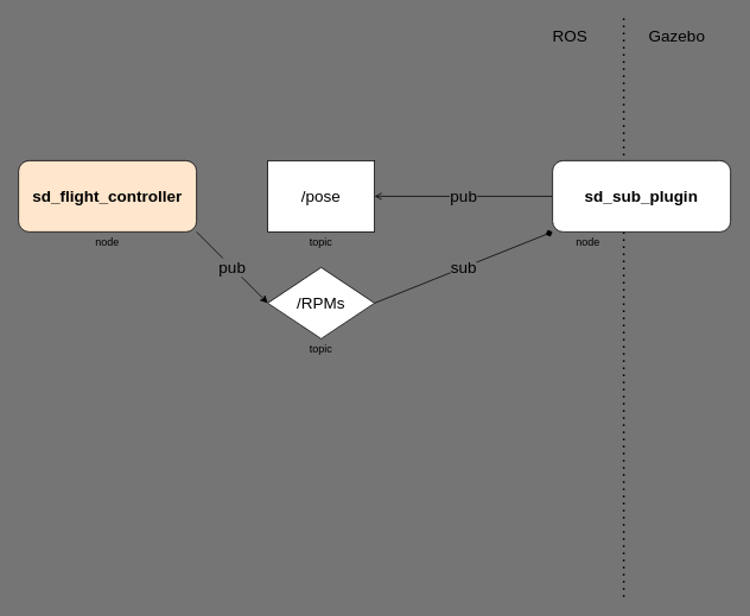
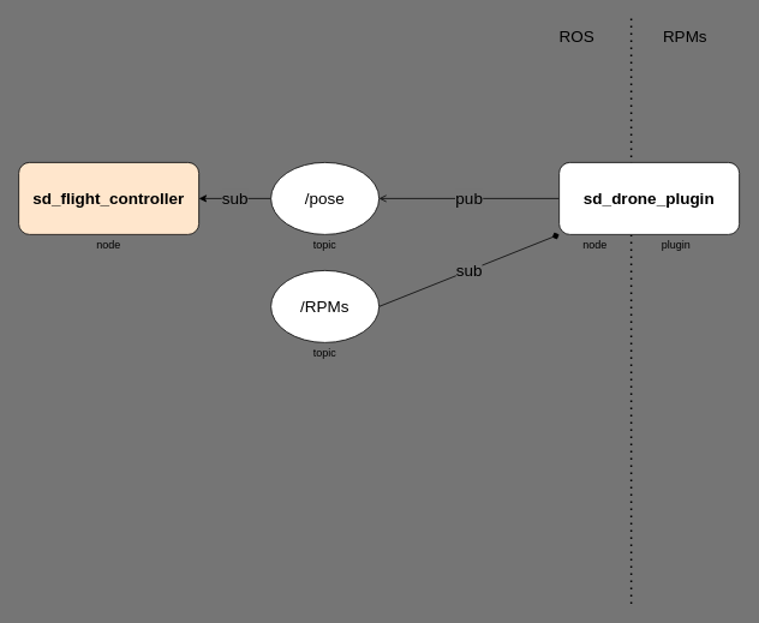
  <mxCell id="0" />
  <mxCell id="1" parent="0" />
  <mxCell id="2" value="pub" style="edgeStyle=none;html=1;entryX=1;entryY=0.5;entryDx=0;entryDy=0;fontSize=18;labelBackgroundColor=#757575;endArrow=open;" parent="1" source="17" target="6" edge="1"><mxGeometry relative="1" as="geometry" /></mxCell>
- <mxCell id="3" value="Gazebo" style="text;html=1;strokeColor=none;fillColor=none;align=center;verticalAlign=middle;whiteSpace=wrap;rounded=0;fontSize=18;" parent="1" vertex="1"><mxGeometry x="700" y="20" width="120" height="40" as="geometry" /></mxCell>
+ <mxCell id="3" value="RPMs" style="text;html=1;strokeColor=none;fillColor=none;align=center;verticalAlign=middle;whiteSpace=wrap;rounded=0;fontSize=18;" parent="1" vertex="1"><mxGeometry x="700" y="20" width="120" height="40" as="geometry" /></mxCell>
  <mxCell id="4" value="ROS" style="text;html=1;strokeColor=none;fillColor=none;align=center;verticalAlign=middle;whiteSpace=wrap;rounded=0;fontSize=18;" parent="1" vertex="1"><mxGeometry x="580" y="20" width="120" height="40" as="geometry" /></mxCell>
- <mxCell id="6" value="/pose" style="whiteSpace=wrap;html=1;fontSize=18;rounded=0;" parent="1" vertex="1"><mxGeometry x="300" y="180" width="120" height="80" as="geometry" /></mxCell>
+ <mxCell id="5" value="sub" style="edgeStyle=none;html=1;entryX=1;entryY=0.5;entryDx=0;entryDy=0;fontSize=18;labelBackgroundColor=#757575;" parent="1" source="6" target="10" edge="1"><mxGeometry relative="1" as="geometry" /></mxCell>
+ <mxCell id="6" value="/pose" style="ellipse;whiteSpace=wrap;html=1;fontSize=18;" parent="1" vertex="1"><mxGeometry x="300" y="180" width="120" height="80" as="geometry" /></mxCell>
  <mxCell id="7" value="sub" style="edgeStyle=none;html=1;exitX=1;exitY=0.5;exitDx=0;exitDy=0;entryX=0;entryY=1;entryDx=0;entryDy=0;fontSize=18;labelBackgroundColor=#757575;endArrow=diamond;" parent="1" source="8" target="17" edge="1"><mxGeometry relative="1" as="geometry" /></mxCell>
- <mxCell id="8" value="/RPMs" style="rhombus;whiteSpace=wrap;html=1;fontSize=18;" parent="1" vertex="1"><mxGeometry x="300" y="300" width="120" height="80" as="geometry" /></mxCell>
- <mxCell id="9" value="pub" style="edgeStyle=none;html=1;exitX=1;exitY=1;exitDx=0;exitDy=0;entryX=0;entryY=0.5;entryDx=0;entryDy=0;fontSize=18;labelBackgroundColor=#757575;" parent="1" source="10" target="8" edge="1"><mxGeometry relative="1" as="geometry" /></mxCell>
+ <mxCell id="8" value="/RPMs" style="ellipse;whiteSpace=wrap;html=1;fontSize=18;" parent="1" vertex="1"><mxGeometry x="300" y="300" width="120" height="80" as="geometry" /></mxCell>
  <mxCell id="10" value="&lt;font style=&quot;font-size: 18px&quot;&gt;&lt;b&gt;sd_flight_controller&lt;/b&gt;&lt;/font&gt;" style="rounded=1;whiteSpace=wrap;html=1;glass=0;shadow=0;sketch=0;fillColor=#ffe6cc;" parent="1" vertex="1"><mxGeometry x="20" y="180" width="200" height="80" as="geometry" /></mxCell>
  <mxCell id="11" value="" style="endArrow=none;dashed=1;html=1;dashPattern=1 3;strokeWidth=2;fontSize=18;" parent="1" edge="1"><mxGeometry width="50" height="50" relative="1" as="geometry"><mxPoint x="700" y="670" as="sourcePoint" /><mxPoint x="700" y="20" as="targetPoint" /></mxGeometry></mxCell>
  <mxCell id="12" value="&lt;font style=&quot;font-size: 12px&quot;&gt;node&lt;/font&gt;" style="text;html=1;strokeColor=none;fillColor=none;align=center;verticalAlign=middle;whiteSpace=wrap;rounded=0;fontSize=18;" parent="1" vertex="1"><mxGeometry x="630" y="260" width="60" height="20" as="geometry" /></mxCell>
+ <mxCell id="13" value="&lt;font style=&quot;font-size: 12px&quot;&gt;plugin&lt;/font&gt;" style="text;html=1;strokeColor=none;fillColor=none;align=center;verticalAlign=middle;whiteSpace=wrap;rounded=0;fontSize=18;" parent="1" vertex="1"><mxGeometry x="720" y="260" width="60" height="20" as="geometry" /></mxCell>
  <mxCell id="14" value="&lt;font style=&quot;font-size: 12px&quot;&gt;topic&lt;/font&gt;" style="text;html=1;strokeColor=none;fillColor=none;align=center;verticalAlign=middle;whiteSpace=wrap;rounded=0;fontSize=18;" parent="1" vertex="1"><mxGeometry x="330" y="380" width="60" height="20" as="geometry" /></mxCell>
  <mxCell id="15" value="&lt;font style=&quot;font-size: 12px&quot;&gt;topic&lt;/font&gt;" style="text;html=1;strokeColor=none;fillColor=none;align=center;verticalAlign=middle;whiteSpace=wrap;rounded=0;fontSize=18;" parent="1" vertex="1"><mxGeometry x="330" y="260" width="60" height="20" as="geometry" /></mxCell>
  <mxCell id="16" value="&lt;font style=&quot;font-size: 12px&quot;&gt;node&lt;/font&gt;" style="text;html=1;strokeColor=none;fillColor=none;align=center;verticalAlign=middle;whiteSpace=wrap;rounded=0;fontSize=18;" parent="1" vertex="1"><mxGeometry x="90" y="260" width="60" height="20" as="geometry" /></mxCell>
- <mxCell id="17" value="&lt;font style=&quot;font-size: 18px&quot;&gt;&lt;b&gt;sd_sub_plugin&lt;/b&gt;&lt;/font&gt;" style="rounded=1;whiteSpace=wrap;html=1;absoluteArcSize=0;noLabel=0;portConstraintRotation=0;autosize=0;fixDash=0;dropTarget=0;collapsible=0;gradientColor=none;glass=0;shadow=0;sketch=0;" parent="1" vertex="1"><mxGeometry x="620" y="180" width="200" height="80" as="geometry" /></mxCell>
+ <mxCell id="17" value="&lt;font style=&quot;font-size: 18px&quot;&gt;&lt;b&gt;sd_drone_plugin&lt;/b&gt;&lt;/font&gt;" style="rounded=1;whiteSpace=wrap;html=1;absoluteArcSize=0;noLabel=0;portConstraintRotation=0;autosize=0;fixDash=0;dropTarget=0;collapsible=0;gradientColor=none;glass=0;shadow=0;sketch=0;" parent="1" vertex="1"><mxGeometry x="620" y="180" width="200" height="80" as="geometry" /></mxCell>
